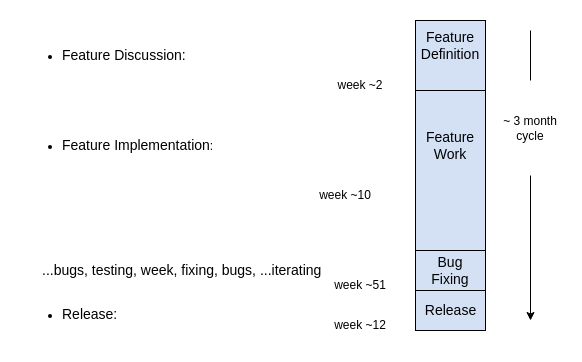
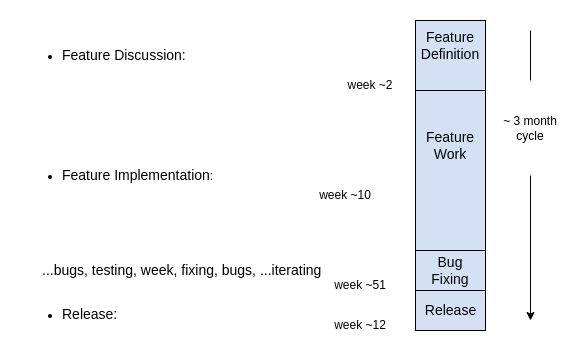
  <mxCell id="0" />
  <mxCell id="1" parent="0" />
  <mxCell id="2" value="" style="endArrow=classic;html=1;rounded=0;" parent="1" edge="1"><mxGeometry width="50" height="50" relative="1" as="geometry"><mxPoint x="530" y="30" as="sourcePoint" /><mxPoint x="530" y="320" as="targetPoint" /></mxGeometry></mxCell>
  <mxCell id="3" value="" style="rounded=0;whiteSpace=wrap;html=1;fillColor=#D4E1F5;" parent="1" vertex="1"><mxGeometry x="415" y="20" width="70" height="70" as="geometry" /></mxCell>
  <mxCell id="4" value="&lt;font style=&quot;font-size: 14px;&quot;&gt;Feature&lt;/font&gt;&lt;div&gt;&lt;font style=&quot;font-size: 14px;&quot;&gt;Definition&lt;/font&gt;&lt;/div&gt;" style="text;html=1;align=center;verticalAlign=middle;whiteSpace=wrap;rounded=0;" parent="1" vertex="1"><mxGeometry x="410" y="20" width="80" height="50" as="geometry" /></mxCell>
  <mxCell id="5" value="" style="rounded=0;whiteSpace=wrap;html=1;fillColor=#D4E1F5;" parent="1" vertex="1"><mxGeometry x="415" y="90" width="70" height="160" as="geometry" /></mxCell>
  <mxCell id="6" value="&lt;font style=&quot;font-size: 14px;&quot;&gt;Feature&lt;/font&gt;&lt;div&gt;&lt;span style=&quot;font-size: 14px;&quot;&gt;Work&lt;/span&gt;&lt;/div&gt;" style="text;html=1;align=center;verticalAlign=middle;whiteSpace=wrap;rounded=0;" parent="1" vertex="1"><mxGeometry x="410" y="120" width="80" height="50" as="geometry" /></mxCell>
  <mxCell id="7" value="" style="rounded=0;whiteSpace=wrap;html=1;fillColor=#D4E1F5;" parent="1" vertex="1"><mxGeometry x="415" y="250" width="70" height="40" as="geometry" /></mxCell>
  <mxCell id="8" value="&lt;span style=&quot;font-size: 14px;&quot;&gt;Bug Fixing&lt;/span&gt;&lt;span style=&quot;color: rgba(0, 0, 0, 0); font-family: monospace; font-size: 0px; text-align: start; text-wrap-mode: nowrap;&quot;&gt;%3CmxGraphModel%3E%3Croot%3E%3CmxCell%20id%3D%220%22%2F%3E%3CmxCell%20id%3D%221%22%20parent%3D%220%22%2F%3E%3CmxCell%20id%3D%222%22%20value%3D%22%22%20style%3D%22rounded%3D0%3BwhiteSpace%3Dwrap%3Bhtml%3D1%3B%22%20vertex%3D%221%22%20parent%3D%221%22%3E%3CmxGeometry%20x%3D%22475%22%20y%3D%22330%22%20width%3D%2290%22%20height%3D%22100%22%20as%3D%22geometry%22%2F%3E%3C%2FmxCell%3E%3CmxCell%20id%3D%223%22%20value%3D%22%26lt%3Bfont%20style%3D%26quot%3Bfont-size%3A%2014px%3B%26quot%3B%26gt%3BFeature%26lt%3B%2Ffont%26gt%3B%26lt%3Bdiv%26gt%3B%26lt%3Bfont%20style%3D%26quot%3Bfont-size%3A%2014px%3B%26quot%3B%26gt%3BDefinition%26lt%3B%2Ffont%26gt%3B%26lt%3B%2Fdiv%26gt%3B%22%20style%3D%22text%3Bhtml%3D1%3Balign%3Dcenter%3BverticalAlign%3Dmiddle%3BwhiteSpace%3Dwrap%3Brounded%3D0%3B%22%20vertex%3D%221%22%20parent%3D%221%22%3E%3CmxGeometry%20x%3D%22480%22%20y%3D%22360%22%20width%3D%2280%22%20height%3D%2250%22%20as%3D%22geometry%22%2F%3E%3C%2FmxCell%3E%3C%2Froot%3E%3C%2FmxGraphModel%3E&lt;/span&gt;" style="text;html=1;align=center;verticalAlign=middle;whiteSpace=wrap;rounded=0;" parent="1" vertex="1"><mxGeometry x="425" y="245" width="50" height="50" as="geometry" /></mxCell>
  <mxCell id="9" value="" style="rounded=0;whiteSpace=wrap;html=1;fillColor=#D4E1F5;" parent="1" vertex="1"><mxGeometry x="415" y="290" width="70" height="40" as="geometry" /></mxCell>
  <mxCell id="10" value="&lt;span style=&quot;font-size: 14px;&quot;&gt;Release&lt;/span&gt;" style="text;html=1;align=center;verticalAlign=middle;whiteSpace=wrap;rounded=0;" parent="1" vertex="1"><mxGeometry x="437.5" y="295" width="25" height="30" as="geometry" /></mxCell>
  <mxCell id="11" value="~ 3 month cycle" style="text;html=1;align=center;verticalAlign=middle;whiteSpace=wrap;rounded=0;fillColor=default;" parent="1" vertex="1"><mxGeometry x="500" y="80" width="60" height="95" as="geometry" /></mxCell>
- <mxCell id="12" value="week ~2" style="text;html=1;align=center;verticalAlign=middle;whiteSpace=wrap;rounded=0;" parent="1" vertex="1"><mxGeometry x="330" y="70" width="60" height="30" as="geometry" /></mxCell>
+ <mxCell id="12" value="week ~2" style="text;html=1;align=center;verticalAlign=middle;whiteSpace=wrap;rounded=0;" parent="1" vertex="1"><mxGeometry x="340" y="70" width="60" height="30" as="geometry" /></mxCell>
  <mxCell id="13" value="week ~10" style="text;html=1;align=center;verticalAlign=middle;whiteSpace=wrap;rounded=0;" parent="1" vertex="1"><mxGeometry x="315" y="180" width="60" height="30" as="geometry" /></mxCell>
  <mxCell id="14" value="week ~12" style="text;html=1;align=center;verticalAlign=middle;whiteSpace=wrap;rounded=0;" parent="1" vertex="1"><mxGeometry x="330" y="310" width="60" height="30" as="geometry" /></mxCell>
  <mxCell id="15" value="week ~51" style="text;html=1;align=center;verticalAlign=middle;whiteSpace=wrap;rounded=0;" parent="1" vertex="1"><mxGeometry x="330" y="270" width="60" height="30" as="geometry" /></mxCell>
  <mxCell id="16" value="&lt;ul&gt;&lt;li&gt;&lt;font style=&quot;font-size: 14px;&quot;&gt;Feature Discussion:&lt;/font&gt;&lt;/li&gt;&lt;/ul&gt;" style="text;html=1;align=left;verticalAlign=middle;whiteSpace=wrap;rounded=0;" parent="1" vertex="1"><mxGeometry x="20" y="40" width="260" height="30" as="geometry" /></mxCell>
- <mxCell id="17" value="&lt;ul&gt;&lt;li&gt;&lt;font style=&quot;font-size: 14px;&quot;&gt;Feature&amp;nbsp;Implementation&lt;/font&gt;:&lt;/li&gt;&lt;/ul&gt;" style="text;html=1;align=left;verticalAlign=middle;whiteSpace=wrap;rounded=0;" parent="1" vertex="1"><mxGeometry x="20" y="130" width="260" height="30" as="geometry" /></mxCell>
+ <mxCell id="17" value="&lt;ul&gt;&lt;li&gt;&lt;font style=&quot;font-size: 14px;&quot;&gt;Feature&amp;nbsp;Implementation&lt;/font&gt;:&lt;/li&gt;&lt;/ul&gt;" style="text;html=1;align=left;verticalAlign=middle;whiteSpace=wrap;rounded=0;" parent="1" vertex="1"><mxGeometry x="20" y="160" width="260" height="30" as="geometry" /></mxCell>
  <mxCell id="18" value="&lt;span style=&quot;font-size: 14px;&quot;&gt;...bugs, testing, week, fixing, bugs, ...iterating&lt;/span&gt;" style="text;html=1;align=left;verticalAlign=middle;whiteSpace=wrap;rounded=0;" parent="1" vertex="1"><mxGeometry x="40" y="255" width="330" height="30" as="geometry" /></mxCell>
  <mxCell id="19" value="&lt;div&gt;&lt;span style=&quot;font-size: 14px;&quot;&gt;&lt;br&gt;&lt;/span&gt;&lt;/div&gt;&lt;ul&gt;&lt;li&gt;&lt;font style=&quot;font-size: 14px;&quot;&gt;Release:&lt;/font&gt;&lt;/li&gt;&lt;/ul&gt;" style="text;html=1;align=left;verticalAlign=middle;whiteSpace=wrap;rounded=0;" parent="1" vertex="1"><mxGeometry x="20" y="290" width="260" height="30" as="geometry" /></mxCell>
